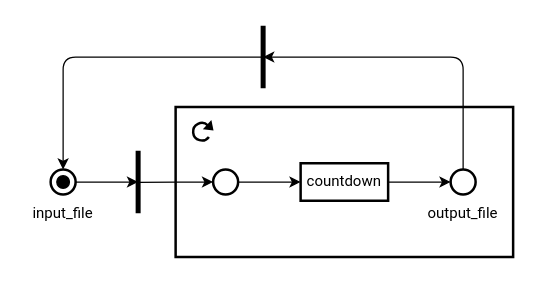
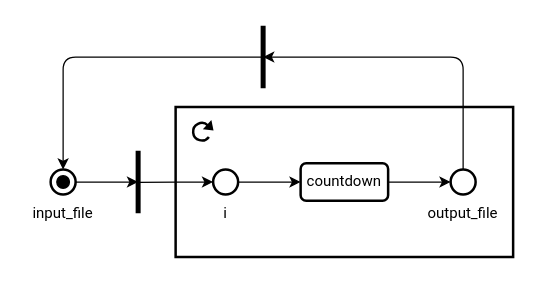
  <mxCell id="0" />
  <mxCell id="1" parent="0" />
  <mxCell id="2" value="" style="rounded=0;whiteSpace=wrap;html=1;fillColor=none;strokeWidth=2;" parent="1" vertex="1"><mxGeometry x="140" y="85" width="270" height="120" as="geometry" /></mxCell>
  <mxCell id="3" style="edgeStyle=orthogonalEdgeStyle;rounded=0;orthogonalLoop=1;jettySize=auto;html=1;exitX=1;exitY=0.5;exitDx=0;exitDy=0;" parent="1" source="4" edge="1"><mxGeometry relative="1" as="geometry"><mxPoint x="360" y="145" as="targetPoint" /></mxGeometry></mxCell>
- <mxCell id="4" value="countdown" style="rounded=0;whiteSpace=wrap;html=1;strokeWidth=2;fontFamily=Roboto;fillColor=none;" parent="1" vertex="1"><mxGeometry x="240" y="130" width="70" height="30" as="geometry" /></mxCell>
+ <mxCell id="4" value="countdown" style="whiteSpace=wrap;html=1;strokeWidth=2;fontFamily=Roboto;fillColor=none;rounded=1;" parent="1" vertex="1"><mxGeometry x="240" y="130" width="70" height="30" as="geometry" /></mxCell>
  <mxCell id="5" style="edgeStyle=orthogonalEdgeStyle;rounded=1;orthogonalLoop=1;jettySize=auto;html=1;exitX=0.5;exitY=0;exitDx=0;exitDy=0;" edge="1" parent="1" source="6"><mxGeometry relative="1" as="geometry"><mxPoint x="210" y="45" as="targetPoint" /><Array as="points"><mxPoint x="370" y="45" /><mxPoint x="220" y="45" /></Array></mxGeometry></mxCell>
  <mxCell id="6" value="" style="ellipse;whiteSpace=wrap;html=1;aspect=fixed;strokeWidth=2;container=0;fillColor=none;" parent="1" vertex="1"><mxGeometry x="360" y="135" width="20" height="20" as="geometry" /></mxCell>
  <mxCell id="7" value="output_file" style="text;html=1;strokeColor=none;fillColor=none;align=center;verticalAlign=middle;whiteSpace=wrap;rounded=0;fontFamily=Roboto;" parent="1" vertex="1"><mxGeometry x="340" y="155" width="60" height="30" as="geometry" /></mxCell>
  <mxCell id="8" style="edgeStyle=orthogonalEdgeStyle;rounded=0;orthogonalLoop=1;jettySize=auto;html=1;exitX=1;exitY=0.5;exitDx=0;exitDy=0;" parent="1" edge="1"><mxGeometry relative="1" as="geometry"><mxPoint x="110" y="145" as="targetPoint" /><mxPoint x="60" y="145" as="sourcePoint" /></mxGeometry></mxCell>
  <mxCell id="9" value="" style="endArrow=none;html=1;rounded=0;strokeWidth=4;" parent="1" edge="1"><mxGeometry width="50" height="50" relative="1" as="geometry"><mxPoint x="110" y="170" as="sourcePoint" /><mxPoint x="110" y="120" as="targetPoint" /></mxGeometry></mxCell>
  <mxCell id="10" style="edgeStyle=orthogonalEdgeStyle;rounded=0;orthogonalLoop=1;jettySize=auto;html=1;exitX=1;exitY=0.5;exitDx=0;exitDy=0;entryX=0;entryY=0.5;entryDx=0;entryDy=0;" parent="1" source="12" target="4" edge="1"><mxGeometry relative="1" as="geometry" /></mxCell>
  <mxCell id="11" style="edgeStyle=orthogonalEdgeStyle;rounded=0;orthogonalLoop=1;jettySize=auto;html=1;exitX=0;exitY=0.5;exitDx=0;exitDy=0;startArrow=classic;startFill=1;endArrow=none;endFill=0;" parent="1" source="12" edge="1"><mxGeometry relative="1" as="geometry"><mxPoint x="110" y="145.333" as="targetPoint" /></mxGeometry></mxCell>
  <mxCell id="12" value="" style="ellipse;whiteSpace=wrap;html=1;aspect=fixed;strokeWidth=2;container=0;fillColor=none;" parent="1" vertex="1"><mxGeometry x="170" y="135" width="20" height="20" as="geometry" /></mxCell>
+ <mxCell id="13" value="i" style="text;html=1;strokeColor=none;fillColor=none;align=center;verticalAlign=middle;whiteSpace=wrap;rounded=0;fontFamily=Roboto;" parent="1" vertex="1"><mxGeometry x="150" y="155" width="60" height="30" as="geometry" /></mxCell>
  <mxCell id="14" value="" style="verticalLabelPosition=bottom;verticalAlign=top;html=1;shape=mxgraph.basic.arc;startAngle=0.332;endAngle=0.1;strokeWidth=2;strokeColor=default;rotation=7;" parent="1" vertex="1"><mxGeometry x="154.01" y="97.78" width="13.99" height="13.99" as="geometry" /></mxCell>
  <mxCell id="15" value="" style="verticalLabelPosition=bottom;verticalAlign=top;html=1;shape=mxgraph.basic.acute_triangle;dx=0.5;fillColor=#000000;strokeColor=none;rotation=133;aspect=fixed;" parent="1" vertex="1"><mxGeometry x="162.757" y="98.007" width="10" height="7" as="geometry" /></mxCell>
  <mxCell id="16" value="input_file" style="text;html=1;strokeColor=none;fillColor=none;align=center;verticalAlign=middle;whiteSpace=wrap;rounded=0;fontFamily=Roboto;" parent="1" vertex="1"><mxGeometry x="20" y="155" width="60" height="30" as="geometry" /></mxCell>
  <mxCell id="17" value="" style="group" vertex="1" connectable="0" parent="1"><mxGeometry x="40" y="135" width="20" height="20" as="geometry" /></mxCell>
  <mxCell id="18" style="edgeStyle=orthogonalEdgeStyle;rounded=1;orthogonalLoop=1;jettySize=auto;html=1;exitX=0.5;exitY=0;exitDx=0;exitDy=0;startArrow=classic;startFill=1;endArrow=none;endFill=0;" edge="1" parent="17" source="19"><mxGeometry relative="1" as="geometry"><mxPoint x="170" y="-90" as="targetPoint" /><Array as="points"><mxPoint x="10" y="-90" /></Array></mxGeometry></mxCell>
  <mxCell id="19" value="" style="ellipse;whiteSpace=wrap;html=1;aspect=fixed;strokeWidth=2;container=0;fillColor=none;" vertex="1" parent="17"><mxGeometry width="20" height="20" as="geometry" /></mxCell>
  <mxCell id="20" value="" style="ellipse;whiteSpace=wrap;html=1;aspect=fixed;fillColor=#000000;" vertex="1" parent="17"><mxGeometry x="4.925" y="4.925" width="10.155" height="10.155" as="geometry" /></mxCell>
  <mxCell id="21" value="" style="endArrow=none;html=1;rounded=0;strokeWidth=4;" edge="1" parent="1"><mxGeometry width="50" height="50" relative="1" as="geometry"><mxPoint x="210" y="70" as="sourcePoint" /><mxPoint x="210" y="20" as="targetPoint" /></mxGeometry></mxCell>
